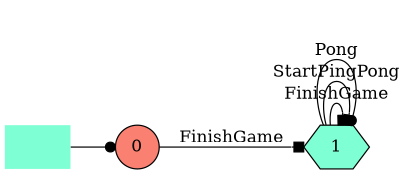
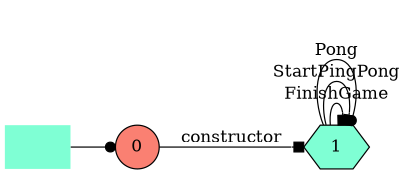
  digraph {
    rankdir=LR
    node [style=filled fillcolor=aquamarine]
    edge [arrowhead=box]
    "" [shape=plaintext]
    n2 [label=0 shape=circle fillcolor=salmon]
    n3 [label=1 shape=hexagon]
    "" -> n2 [arrowhead=dot]
-   n2 -> n3 [label=FinishGame]
+   n2 -> n3 [label=constructor]
    n3 -> n3 [label=FinishGame]
    n3 -> n3 [label=StartPingPong]
    n3 -> n3 [label=Pong arrowhead=dot]
  }
